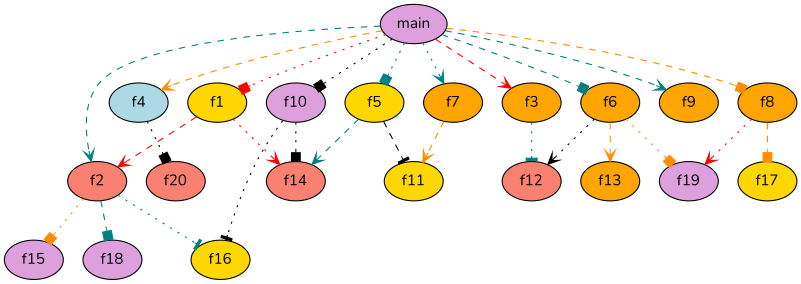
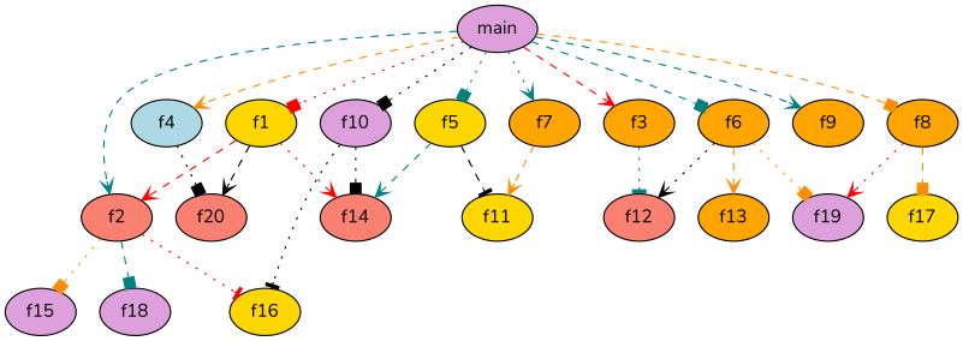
  digraph {
    fontname=Nunito
    node [fillcolor=orange fontname=Nunito style=filled]
    edge [arrowhead=vee color=teal fontname=Nunito style=dotted]
    n1 [fillcolor=plum label=main]
    n2 [fillcolor=gold label=f1]
    n3 [fillcolor=salmon label=f2]
    n4 [label=f3]
    n5 [fillcolor=lightblue label=f4]
    n6 [fillcolor=gold label=f5]
    n7 [label=f6]
    n8 [label=f7]
    n9 [label=f8]
    n10 [label=f9]
    n11 [fillcolor=plum label=f10]
    n12 [fillcolor=salmon label=f14]
    n13 [fillcolor=salmon label=f20]
    n14 [fillcolor=plum label=f18]
    n15 [fillcolor=plum label=f15]
    n16 [fillcolor=gold label=f16]
    n17 [fillcolor=salmon label=f12]
    n18 [fillcolor=gold label=f11]
    n19 [label=f13]
    n20 [fillcolor=plum label=f19]
    n21 [fillcolor=gold label=f17]
    n1 -> n2 [arrowhead=box color=red]
    n1 -> n3 [style=dashed]
    n1 -> n4 [color=red style=dashed]
    n1 -> n5 [color=darkorange style=dashed]
    n1 -> n6 [arrowhead=box]
    n1 -> n7 [arrowhead=box style=dashed]
    n1 -> n8
    n1 -> n9 [arrowhead=box color=darkorange style=dashed]
    n1 -> n10 [style=dashed]
    n1 -> n11 [arrowhead=box color=black]
    n2 -> n3 [color=red style=dashed]
    n2 -> n12 [color=red]
+   n2 -> n13 [color=black style=dashed]
    n3 -> n14 [arrowhead=box style=dashed]
    n3 -> n15 [arrowhead=box color=darkorange]
-   n3 -> n16 [arrowhead=tee]
+   n3 -> n16 [arrowhead=tee color=red]
    n4 -> n17 [arrowhead=tee]
    n5 -> n13 [arrowhead=box color=black]
    n6 -> n12 [style=dashed]
    n6 -> n18 [arrowhead=tee color=black style=dashed]
    n7 -> n17 [color=black]
    n7 -> n19 [color=darkorange style=dashed]
    n7 -> n20 [arrowhead=box color=darkorange]
    n8 -> n18 [color=darkorange style=dashed]
    n9 -> n20 [color=red]
    n9 -> n21 [arrowhead=box color=darkorange style=dashed]
    n11 -> n12 [arrowhead=box color=black]
    n11 -> n16 [arrowhead=tee color=black]
  }
